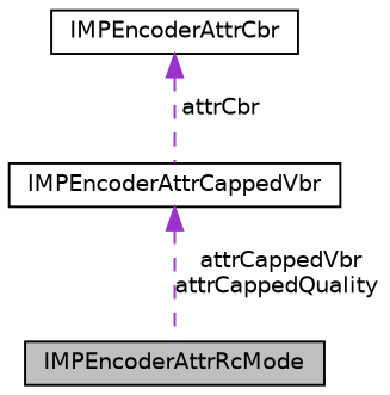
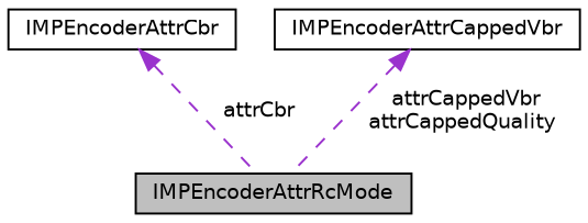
  digraph {
    node [color=black fillcolor=white fontname=Helvetica fontsize=10 shape=record style=filled]
    edge [color=darkorchid3 dir=back fontname=Helvetica fontsize=10 labelfontname=Helvetica labelfontsize=10 style=dashed]
    n1 [fillcolor=grey75 fontcolor=black height=0.2 label=IMPEncoderAttrRcMode width=0.4]
    n2 [height=0.2 label=IMPEncoderAttrCbr width=0.4]
    n3 [height=0.2 label=IMPEncoderAttrCappedVbr width=0.4]
-   n2 -> n3 [label=" attrCbr"]
+   n2 -> n1 [label=" attrCbr"]
    n3 -> n1 [label=" attrCappedVbr\nattrCappedQuality"]
  }
